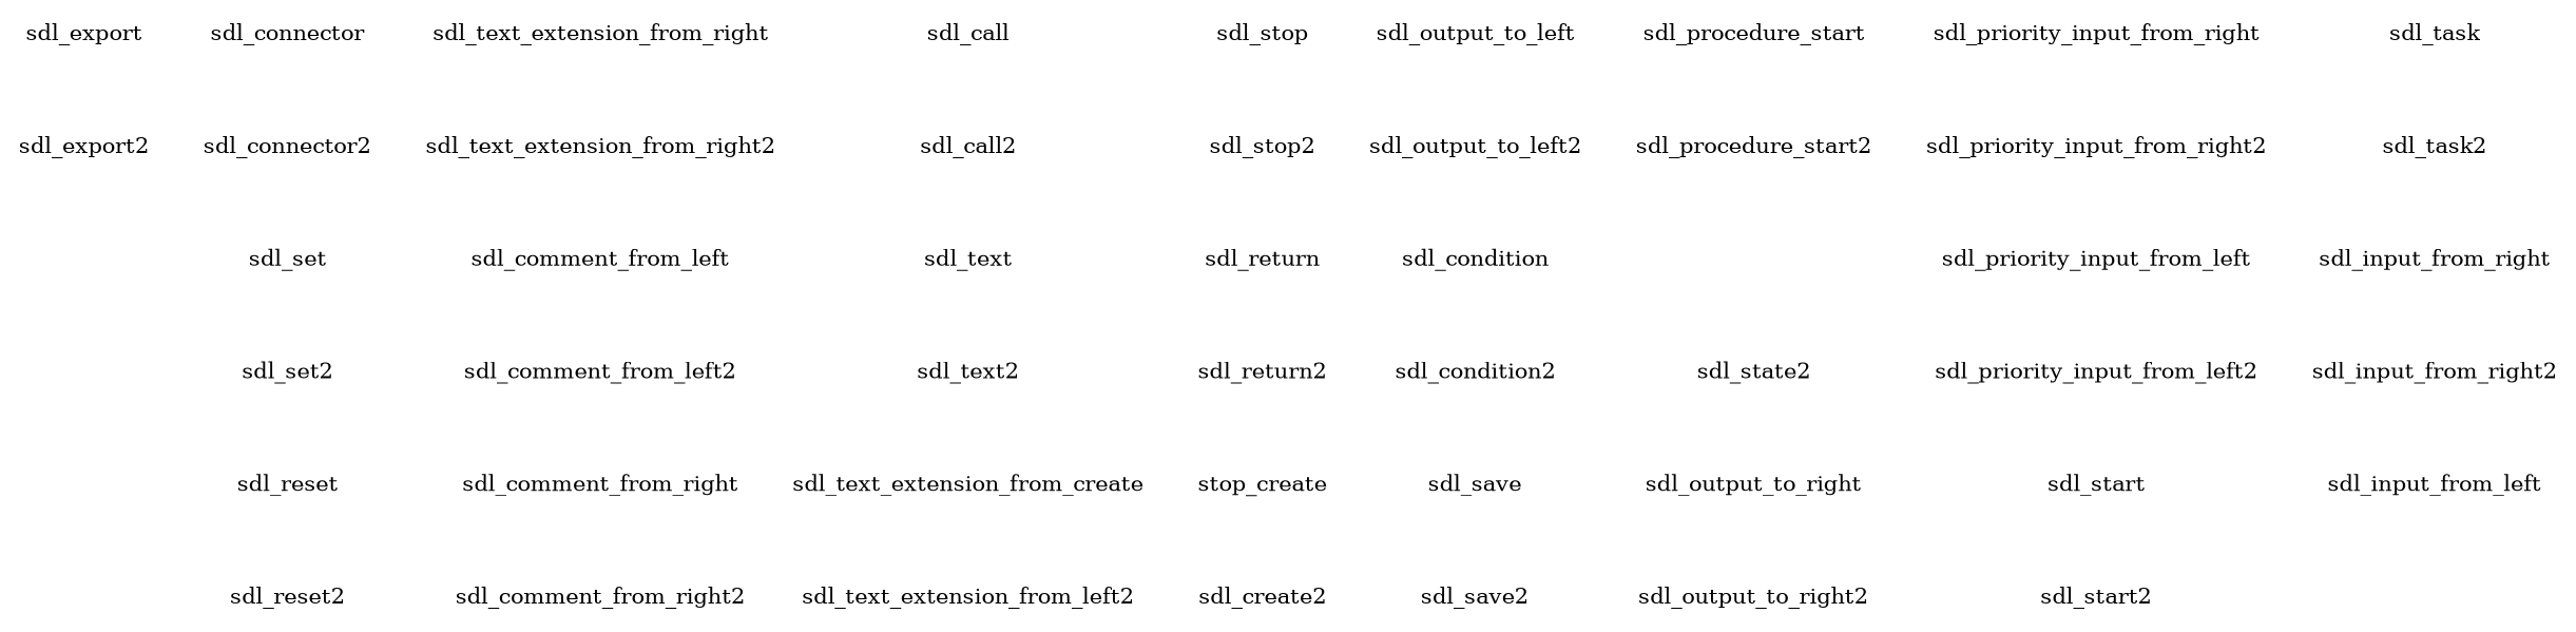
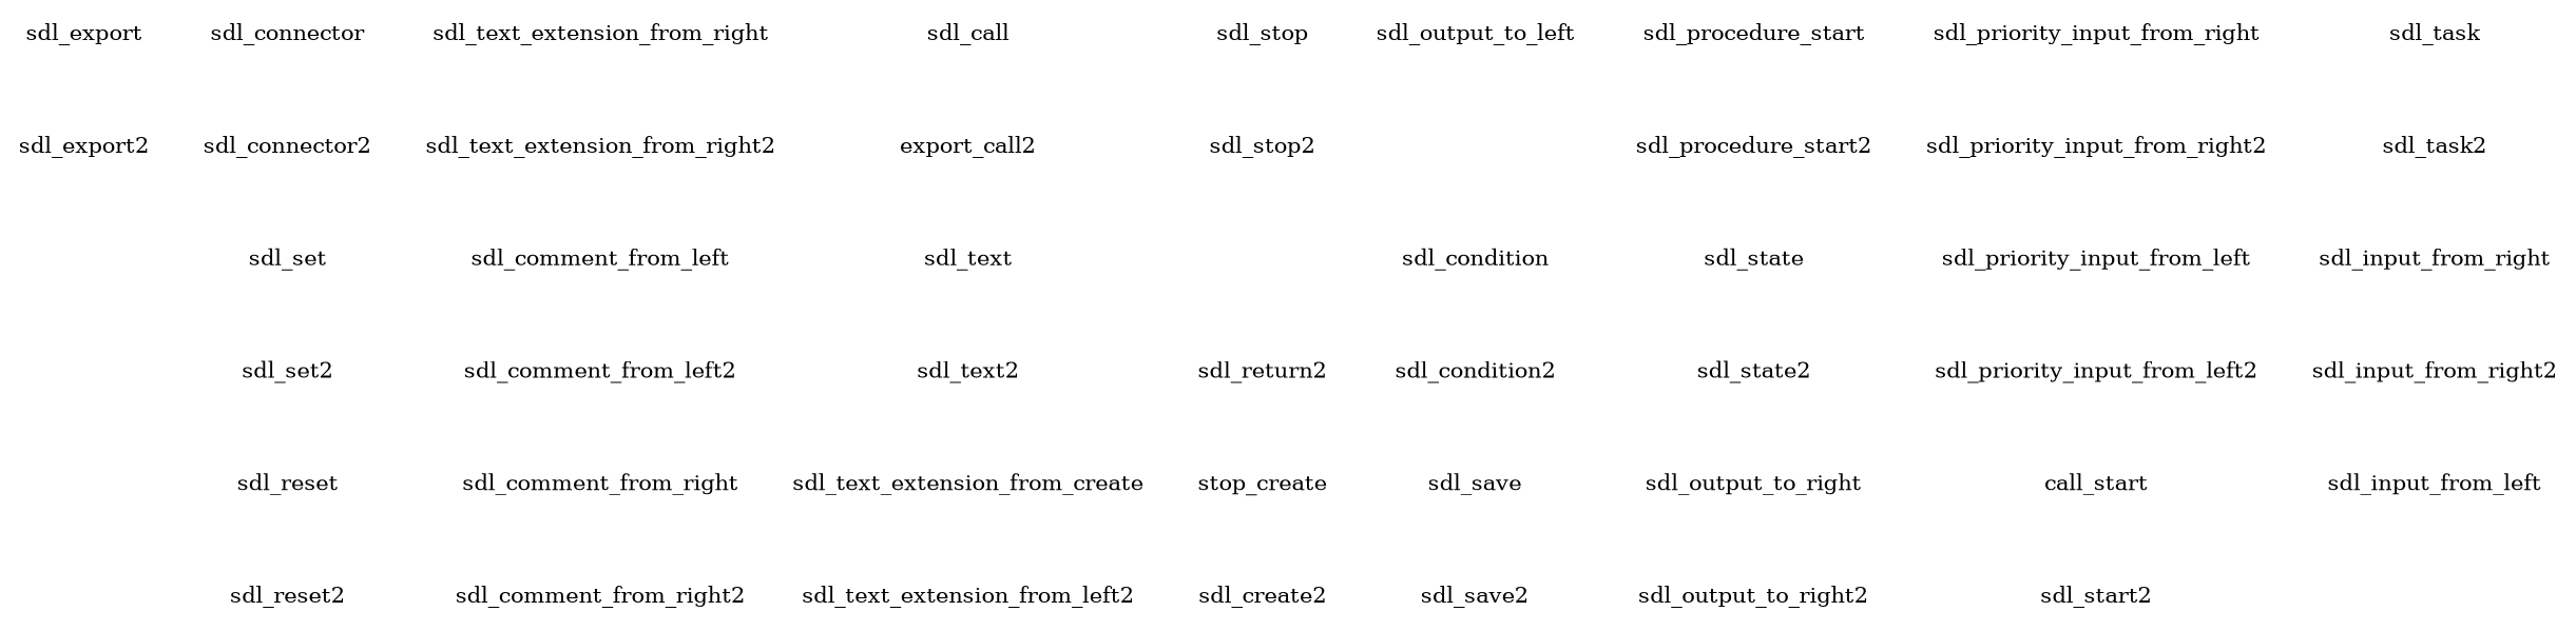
  digraph {
    node [peripheries=0 shape=none]
    edge [style=invis]
    sdl_export2 [shape=sdl_export]
    sdl_export
    sdl_connector2 [shape=sdl_connector]
    sdl_connector
    sdl_set
    sdl_set2 [shape=sdl_set]
    sdl_reset
    sdl_reset2 [shape=sdl_reset]
    sdl_text_extension_from_right2 [shape=sdl_text_extension_from_right]
    sdl_text_extension_from_right
    sdl_comment_from_left
    sdl_comment_from_left2 [shape=sdl_comment_from_left style=dashed]
    sdl_comment_from_right
    sdl_comment_from_right2 [shape=sdl_comment_from_right style=dashed]
-   sdl_call2 [shape=sdl_call]
+   sdl_call2 [shape=sdl_call label=export_call2]
    sdl_call
    sdl_text
    sdl_text2 [shape=sdl_text]
    n19 [label=sdl_text_extension_from_create]
    sdl_text_extension_from_left2 [shape=sdl_text_extension_from_left]
    sdl_stop2 [shape=sdl_stop]
    sdl_stop
-   sdl_return
    sdl_return2 [shape=sdl_return]
    n25 [label=stop_create]
    sdl_create2 [shape=sdl_create]
-   sdl_output_to_left2 [shape=sdl_output_to_left]
    sdl_output_to_left
    sdl_condition
    sdl_condition2 [shape=sdl_condition]
    sdl_save
    sdl_save2 [shape=sdl_save]
    sdl_procedure_start2 [shape=sdl_procedure_start]
    sdl_procedure_start
+   sdl_state
    sdl_state2 [shape=sdl_state]
    sdl_output_to_right
    sdl_output_to_right2 [shape=sdl_output_to_right]
    sdl_priority_input_from_right2 [shape=sdl_priority_input_from_right]
    sdl_priority_input_from_right
    sdl_priority_input_from_left
    sdl_priority_input_from_left2 [shape=sdl_priority_input_from_left]
-   sdl_start
+   sdl_start [label=call_start]
    sdl_start2 [shape=sdl_start]
    sdl_task2 [shape=sdl_task]
    sdl_task
    sdl_input_from_right
    sdl_input_from_right2 [shape=sdl_input_from_right]
    sdl_input_from_left
    sdl_export -> sdl_export2
    sdl_connector2 -> sdl_set
    sdl_connector -> sdl_connector2
    sdl_set -> sdl_set2
    sdl_set2 -> sdl_reset
    sdl_reset -> sdl_reset2
    sdl_text_extension_from_right2 -> sdl_comment_from_left
    sdl_text_extension_from_right -> sdl_text_extension_from_right2
    sdl_comment_from_left -> sdl_comment_from_left2
    sdl_comment_from_left2 -> sdl_comment_from_right
    sdl_comment_from_right -> sdl_comment_from_right2
    sdl_call2 -> sdl_text
    sdl_call -> sdl_call2
    sdl_text -> sdl_text2
    sdl_text2 -> n19
    n19 -> sdl_text_extension_from_left2
-   sdl_stop2 -> sdl_return
    sdl_stop -> sdl_stop2
-   sdl_return -> sdl_return2
    sdl_return2 -> n25
    n25 -> sdl_create2
-   sdl_output_to_left2 -> sdl_condition
-   sdl_output_to_left -> sdl_output_to_left2
    sdl_condition -> sdl_condition2
    sdl_condition2 -> sdl_save
    sdl_save -> sdl_save2
+   sdl_procedure_start2 -> sdl_state
    sdl_procedure_start -> sdl_procedure_start2
+   sdl_state -> sdl_state2
    sdl_state2 -> sdl_output_to_right
    sdl_output_to_right -> sdl_output_to_right2
    sdl_priority_input_from_right2 -> sdl_priority_input_from_left
    sdl_priority_input_from_right -> sdl_priority_input_from_right2
    sdl_priority_input_from_left -> sdl_priority_input_from_left2
    sdl_priority_input_from_left2 -> sdl_start
    sdl_start -> sdl_start2
    sdl_task2 -> sdl_input_from_right
    sdl_task -> sdl_task2
    sdl_input_from_right -> sdl_input_from_right2
    sdl_input_from_right2 -> sdl_input_from_left
  }
